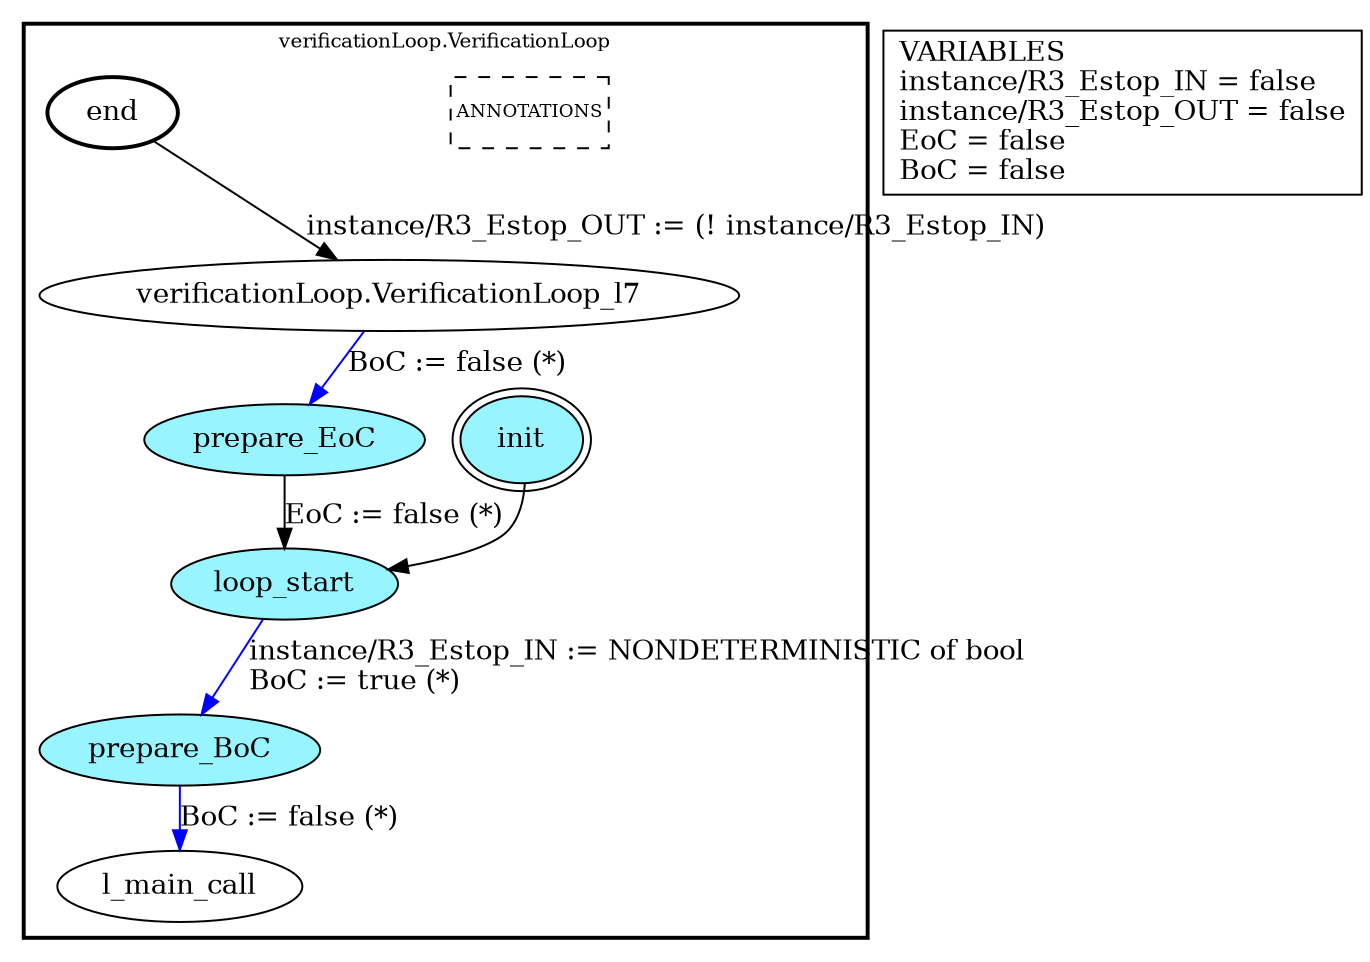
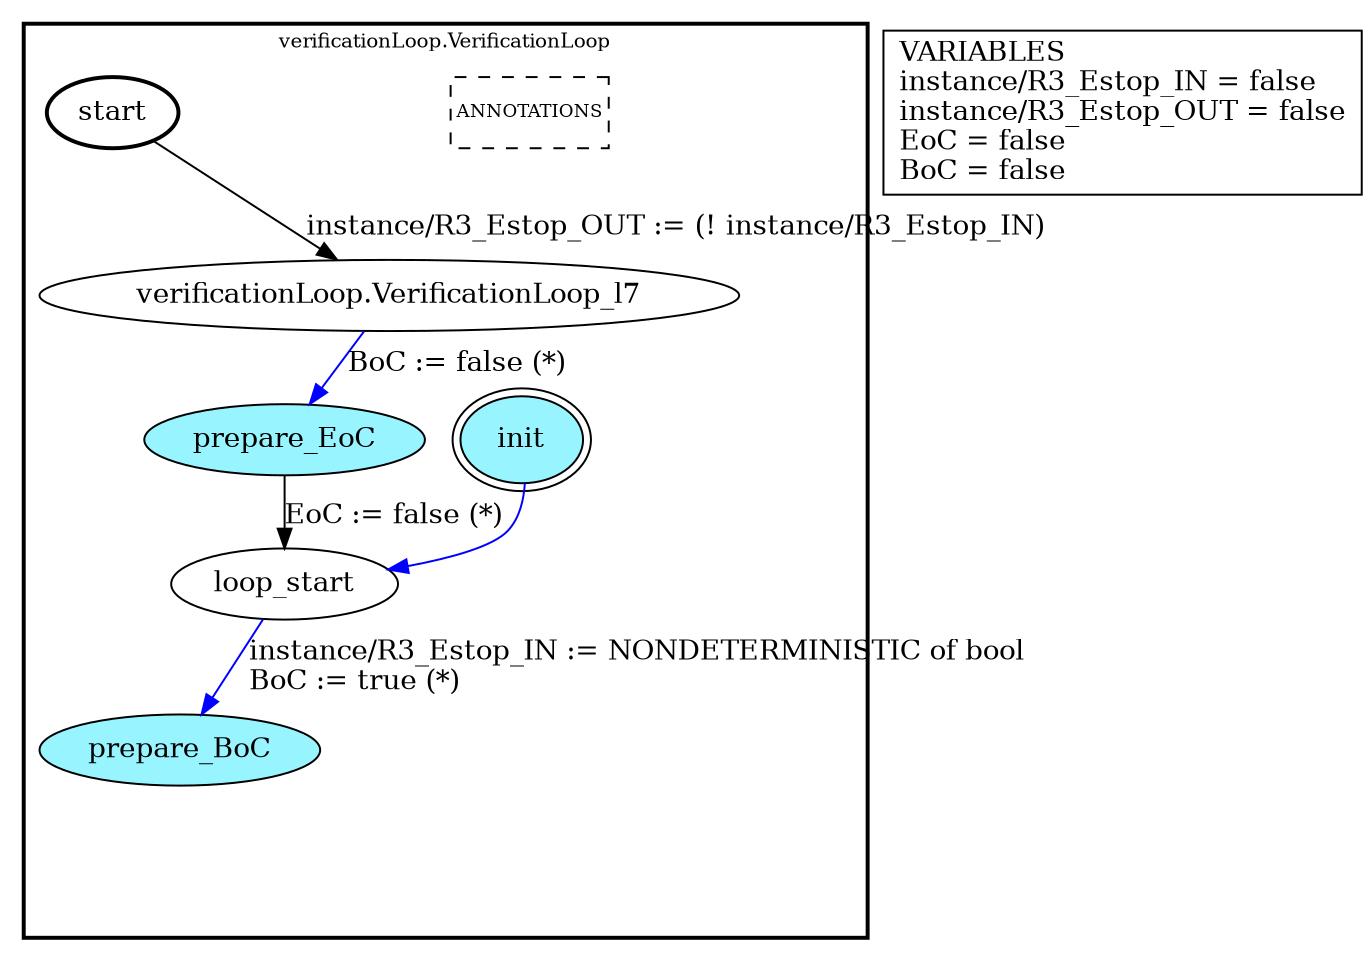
  digraph {
    node [fillcolor=white shape=ellipse style=filled color=black]
    edge [color=black]
    n1 [fontsize=9 label=ANNOTATIONS margin="0.04,0.04" shape=rectangle style=dashed color=""]
    n2 [fillcolor=cadetblue1 label=init peripheries=2]
-   n3 [fillcolor=cadetblue1 label=loop_start]
-   n4 [fillcolor=cadetblue1 label=end style=bold]
+   n3 [label=loop_start]
+   n4 [fillcolor=cadetblue1 label=start style=bold]
    n5 [fillcolor=cadetblue1 label=prepare_BoC]
-   n6 [label=l_main_call]
    n7 [label="verificationLoop.VerificationLoop_l7"]
    n8 [fillcolor=cadetblue1 label=prepare_EoC]
    n9 [fillcolor=lightgray label="VARIABLES\linstance/R3_Estop_IN = false\linstance/R3_Estop_OUT = false\lEoC = false\lBoC = false\l" shape=rectangle style="" color=""]
    subgraph cluster_1 {
      color=black
      fontsize=10
      label="verificationLoop.VerificationLoop"
      ranksep=0.4
      style=bold
      n1
      n2
      n3
      n4
      n5
-     n6
      n7
      n8
    }
-   n2 -> n3
+   n2 -> n3 [color=blue]
    n3 -> n5 [color=blue label="instance/R3_Estop_IN := NONDETERMINISTIC of bool\lBoC := true (*)\l"]
    n4 -> n7 [label="instance/R3_Estop_OUT := (! instance/R3_Estop_IN)"]
-   n5 -> n6 [color=blue label="BoC := false (*)"]
    n7 -> n8 [color=blue label="BoC := false (*)"]
    n8 -> n3 [label="EoC := false (*)"]
  }
